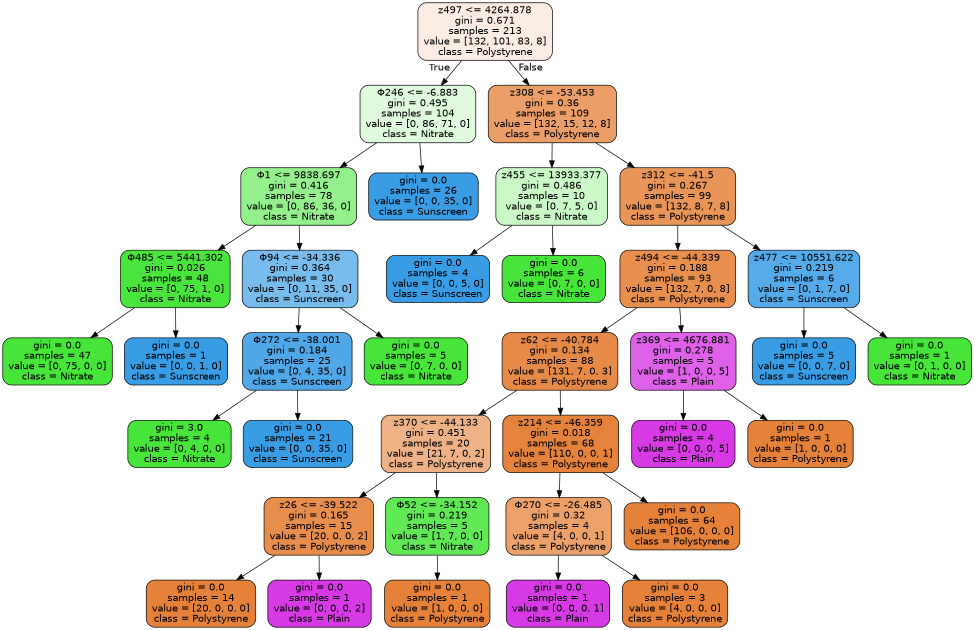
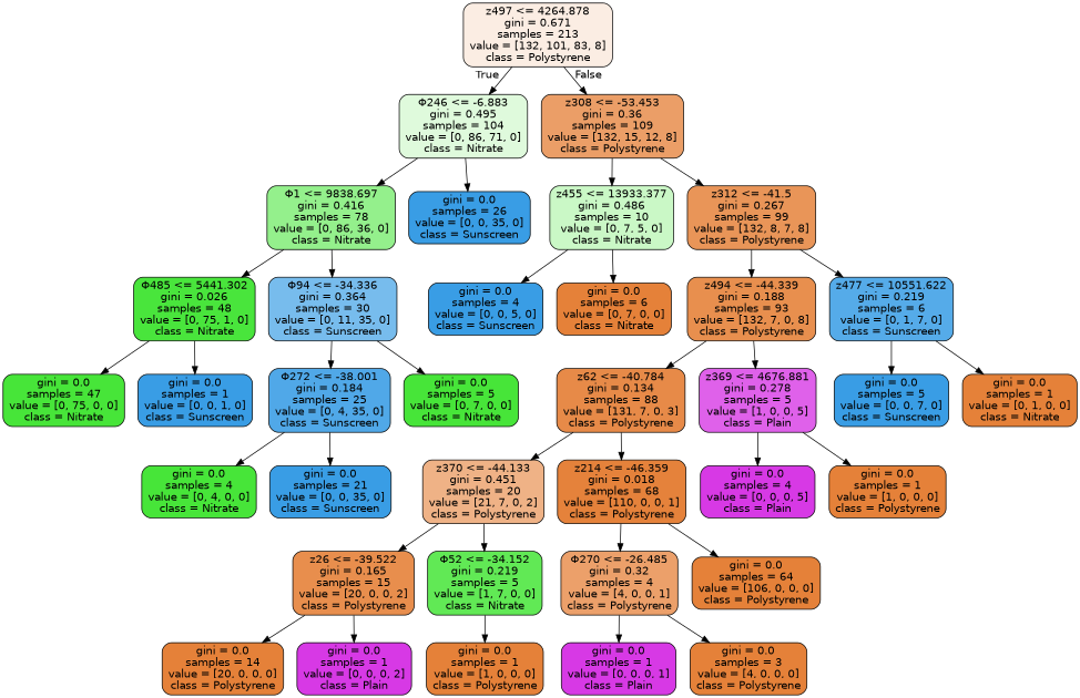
  digraph {
    node [color=black fillcolor="#399de5" fontname=helvetica shape=box style="filled, rounded"]
    edge [fontname=helvetica]
    n1 [fillcolor="#fbede3" label="z497 <= 4264.878\ngini = 0.671\nsamples = 213\nvalue = [132, 101, 83, 8]\nclass = Polystyrene"]
    n2 [fillcolor="#dffadc" label="Φ246 <= -6.883\ngini = 0.495\nsamples = 104\nvalue = [0, 86, 71, 0]\nclass = Nitrate"]
    n3 [fillcolor="#eb9e67" label="z308 <= -53.453\ngini = 0.36\nsamples = 109\nvalue = [132, 15, 12, 8]\nclass = Polystyrene"]
    n4 [fillcolor="#94f08c" label="Φ1 <= 9838.697\ngini = 0.416\nsamples = 78\nvalue = [0, 86, 36, 0]\nclass = Nitrate"]
    n5 [label="gini = 0.0\nsamples = 26\nvalue = [0, 0, 35, 0]\nclass = Sunscreen"]
    n6 [fillcolor="#caf8c6" label="z455 <= 13933.377\ngini = 0.486\nsamples = 10\nvalue = [0, 7, 5, 0]\nclass = Nitrate"]
    n7 [fillcolor="#e99558" label="z312 <= -41.5\ngini = 0.267\nsamples = 99\nvalue = [132, 8, 7, 8]\nclass = Polystyrene"]
    n8 [fillcolor="#49e53c" label="Φ485 <= 5441.302\ngini = 0.026\nsamples = 48\nvalue = [0, 75, 1, 0]\nclass = Nitrate"]
    n9 [fillcolor="#77bced" label="Φ94 <= -34.336\ngini = 0.364\nsamples = 30\nvalue = [0, 11, 35, 0]\nclass = Sunscreen"]
    n10 [fillcolor="#47e539" label="gini = 0.0\nsamples = 47\nvalue = [0, 75, 0, 0]\nclass = Nitrate"]
    n11 [label="gini = 0.0\nsamples = 1\nvalue = [0, 0, 1, 0]\nclass = Sunscreen"]
    n12 [fillcolor="#50a8e8" label="Φ272 <= -38.001\ngini = 0.184\nsamples = 25\nvalue = [0, 4, 35, 0]\nclass = Sunscreen"]
    n13 [fillcolor="#47e539" label="gini = 0.0\nsamples = 5\nvalue = [0, 7, 0, 0]\nclass = Nitrate"]
-   n14 [fillcolor="#47e539" label="gini = 3.0\nsamples = 4\nvalue = [0, 4, 0, 0]\nclass = Nitrate"]
+   n14 [fillcolor="#47e539" label="gini = 0.0\nsamples = 4\nvalue = [0, 4, 0, 0]\nclass = Nitrate"]
    n15 [label="gini = 0.0\nsamples = 21\nvalue = [0, 0, 35, 0]\nclass = Sunscreen"]
    n16 [label="gini = 0.0\nsamples = 4\nvalue = [0, 0, 5, 0]\nclass = Sunscreen"]
-   n17 [fillcolor="#47e539" label="gini = 0.0\nsamples = 6\nvalue = [0, 7, 0, 0]\nclass = Nitrate"]
+   n17 [fillcolor="#e58139" label="gini = 0.0\nsamples = 6\nvalue = [0, 7, 0, 0]\nclass = Nitrate"]
    n18 [fillcolor="#e88f4e" label="z494 <= -44.339\ngini = 0.188\nsamples = 93\nvalue = [132, 7, 0, 8]\nclass = Polystyrene"]
    n19 [fillcolor="#55abe9" label="z477 <= 10551.622\ngini = 0.219\nsamples = 6\nvalue = [0, 1, 7, 0]\nclass = Sunscreen"]
    n20 [fillcolor="#e78a48" label="z62 <= -40.784\ngini = 0.134\nsamples = 88\nvalue = [131, 7, 0, 3]\nclass = Polystyrene"]
    n21 [fillcolor="#df61ea" label="z369 <= 4676.881\ngini = 0.278\nsamples = 5\nvalue = [1, 0, 0, 5]\nclass = Plain"]
    n22 [label="gini = 0.0\nsamples = 5\nvalue = [0, 0, 7, 0]\nclass = Sunscreen"]
-   n23 [fillcolor="#47e539" label="gini = 0.0\nsamples = 1\nvalue = [0, 1, 0, 0]\nclass = Nitrate"]
+   n23 [fillcolor="#e58139" label="gini = 0.0\nsamples = 1\nvalue = [0, 1, 0, 0]\nclass = Nitrate"]
    n24 [fillcolor="#efb286" label="z370 <= -44.133\ngini = 0.451\nsamples = 20\nvalue = [21, 7, 0, 2]\nclass = Polystyrene"]
    n25 [fillcolor="#e5823b" label="z214 <= -46.359\ngini = 0.018\nsamples = 68\nvalue = [110, 0, 0, 1]\nclass = Polystyrene"]
    n26 [fillcolor="#d739e5" label="gini = 0.0\nsamples = 4\nvalue = [0, 0, 0, 5]\nclass = Plain"]
    n27 [fillcolor="#e58139" label="gini = 0.0\nsamples = 1\nvalue = [1, 0, 0, 0]\nclass = Polystyrene"]
    n28 [fillcolor="#e88e4d" label="z26 <= -39.522\ngini = 0.165\nsamples = 15\nvalue = [20, 0, 0, 2]\nclass = Polystyrene"]
    n29 [fillcolor="#61e955" label="Φ52 <= -34.152\ngini = 0.219\nsamples = 5\nvalue = [1, 7, 0, 0]\nclass = Nitrate"]
    n30 [fillcolor="#eca06a" label="Φ270 <= -26.485\ngini = 0.32\nsamples = 4\nvalue = [4, 0, 0, 1]\nclass = Polystyrene"]
    n31 [fillcolor="#e58139" label="gini = 0.0\nsamples = 64\nvalue = [106, 0, 0, 0]\nclass = Polystyrene"]
    n32 [fillcolor="#e58139" label="gini = 0.0\nsamples = 14\nvalue = [20, 0, 0, 0]\nclass = Polystyrene"]
    n33 [fillcolor="#d739e5" label="gini = 0.0\nsamples = 1\nvalue = [0, 0, 0, 2]\nclass = Plain"]
    n34 [fillcolor="#e58139" label="gini = 0.0\nsamples = 1\nvalue = [1, 0, 0, 0]\nclass = Polystyrene"]
    n35 [fillcolor="#d739e5" label="gini = 0.0\nsamples = 1\nvalue = [0, 0, 0, 1]\nclass = Plain"]
    n36 [fillcolor="#e58139" label="gini = 0.0\nsamples = 3\nvalue = [4, 0, 0, 0]\nclass = Polystyrene"]
    n1 -> n2 [headlabel=True labelangle=45 labeldistance=2.5]
    n1 -> n3 [headlabel=False labelangle=-45 labeldistance=2.5]
    n2 -> n4
    n2 -> n5
    n3 -> n6
    n3 -> n7
    n4 -> n8
    n4 -> n9
    n6 -> n16
    n6 -> n17
    n7 -> n18
    n7 -> n19
    n8 -> n10
    n8 -> n11
    n9 -> n12
    n9 -> n13
    n12 -> n14
    n12 -> n15
    n18 -> n20
    n18 -> n21
    n19 -> n22
    n19 -> n23
    n20 -> n24
    n20 -> n25
    n21 -> n26
    n21 -> n27
    n24 -> n28
    n24 -> n29
    n25 -> n30
    n25 -> n31
    n28 -> n32
    n28 -> n33
    n29 -> n34
    n30 -> n35
    n30 -> n36
  }
